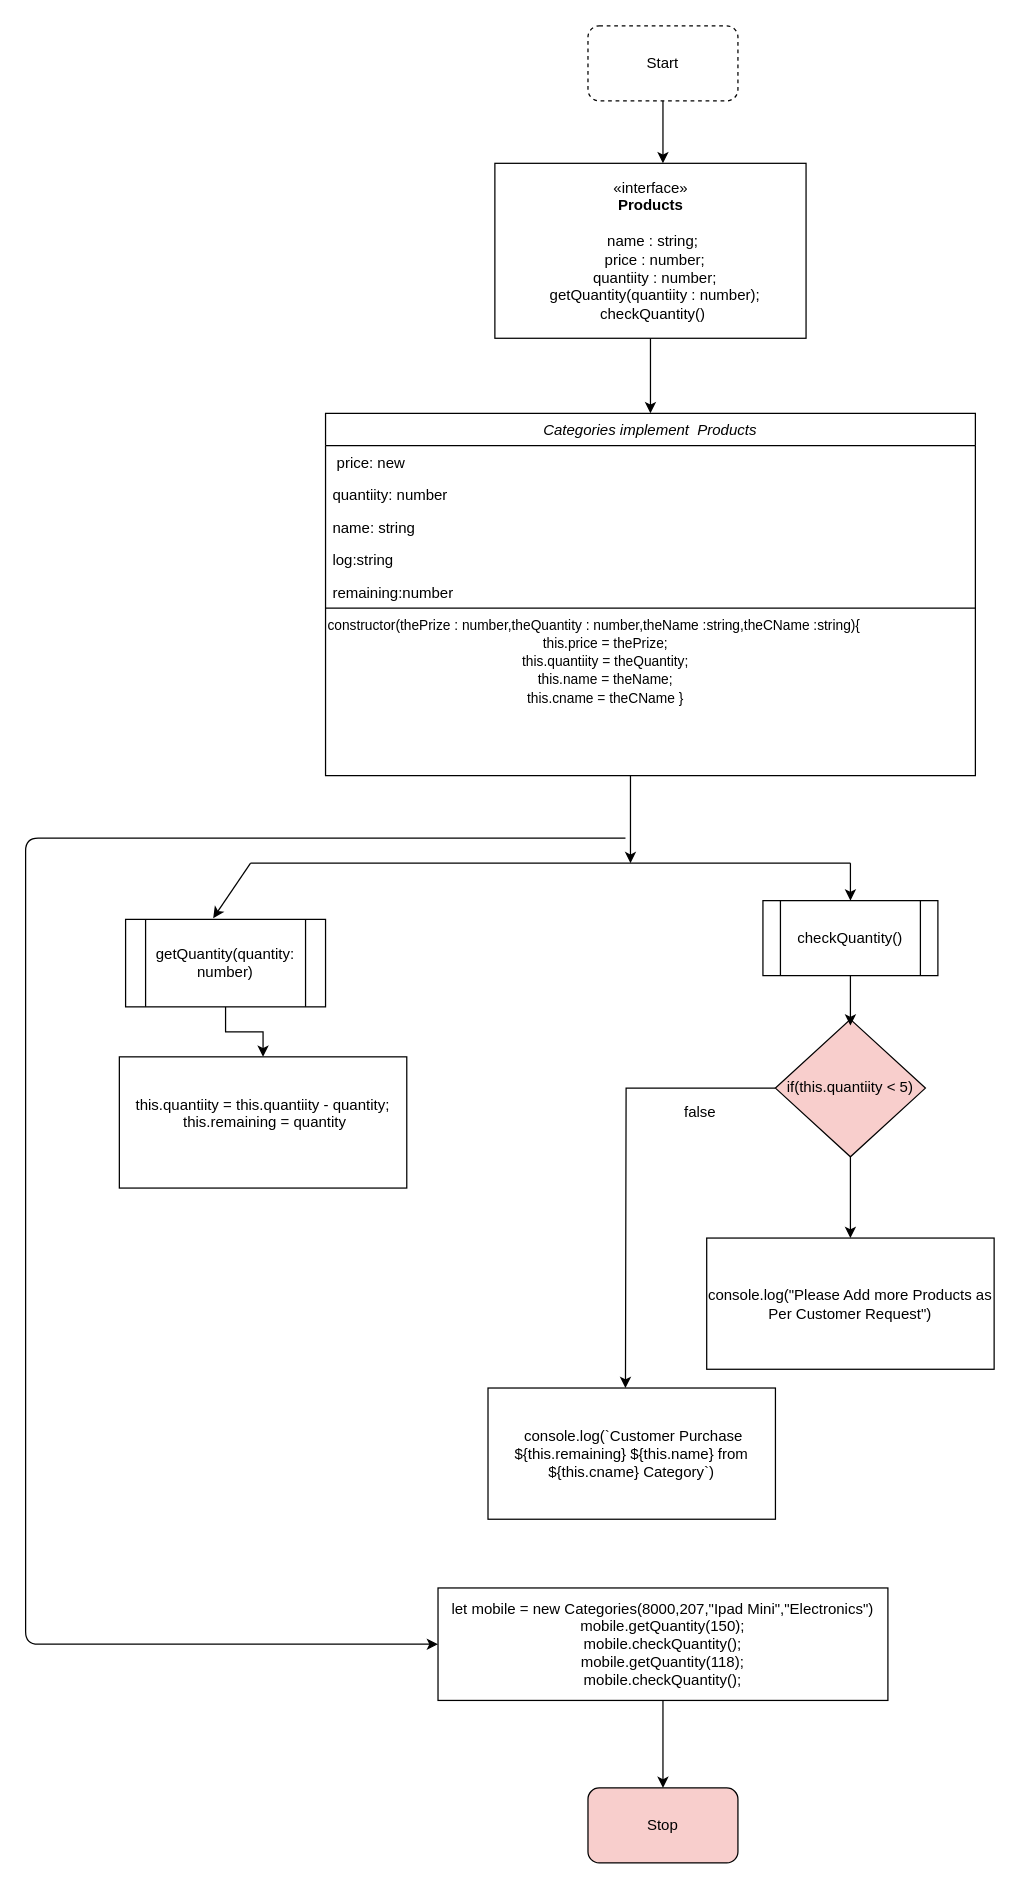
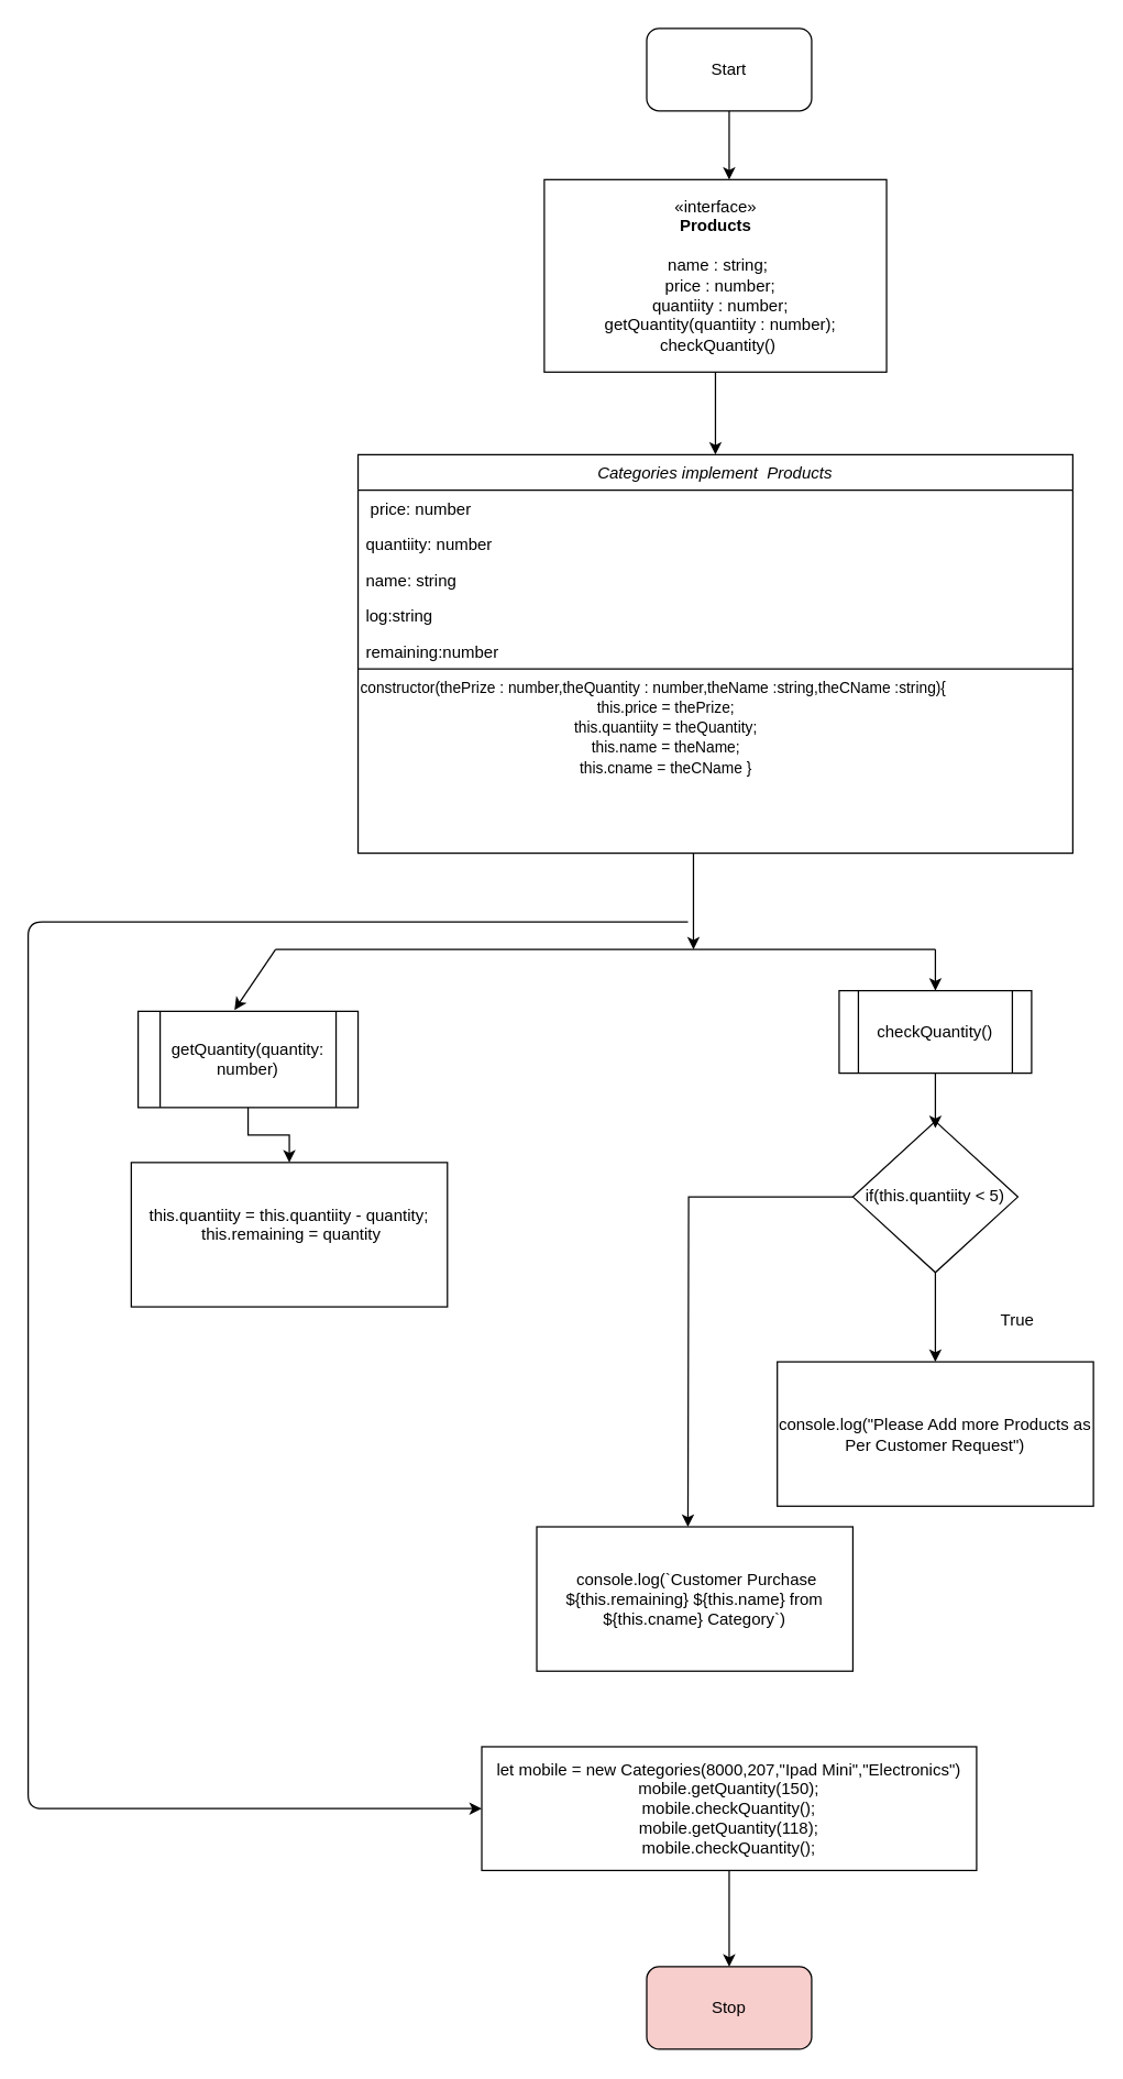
  <mxCell id="0" />
  <mxCell id="1" parent="0" />
  <mxCell id="2" value="Categories implement  Products" style="swimlane;fontStyle=2;align=center;verticalAlign=top;childLayout=stackLayout;horizontal=1;startSize=26;horizontalStack=0;resizeParent=1;resizeLast=0;collapsible=1;marginBottom=0;rounded=0;shadow=0;strokeWidth=1;" parent="1" vertex="1"><mxGeometry x="260" y="330" width="520" height="290" as="geometry"><mxRectangle x="230" y="140" width="160" height="26" as="alternateBounds" /></mxGeometry></mxCell>
- <mxCell id="3" value=" price: new" style="text;align=left;verticalAlign=top;spacingLeft=4;spacingRight=4;overflow=hidden;rotatable=0;points=[[0,0.5],[1,0.5]];portConstraint=eastwest;" parent="2" vertex="1"><mxGeometry y="26" width="520" height="26" as="geometry" /></mxCell>
+ <mxCell id="3" value=" price: number" style="text;align=left;verticalAlign=top;spacingLeft=4;spacingRight=4;overflow=hidden;rotatable=0;points=[[0,0.5],[1,0.5]];portConstraint=eastwest;" parent="2" vertex="1"><mxGeometry y="26" width="520" height="26" as="geometry" /></mxCell>
  <mxCell id="4" value="quantiity: number" style="text;align=left;verticalAlign=top;spacingLeft=4;spacingRight=4;overflow=hidden;rotatable=0;points=[[0,0.5],[1,0.5]];portConstraint=eastwest;rounded=0;shadow=0;html=0;" parent="2" vertex="1"><mxGeometry y="52" width="520" height="26" as="geometry" /></mxCell>
  <mxCell id="5" value="name: string" style="text;align=left;verticalAlign=top;spacingLeft=4;spacingRight=4;overflow=hidden;rotatable=0;points=[[0,0.5],[1,0.5]];portConstraint=eastwest;rounded=0;shadow=0;html=0;" parent="2" vertex="1"><mxGeometry y="78" width="520" height="26" as="geometry" /></mxCell>
  <mxCell id="6" value="log:string" style="text;align=left;verticalAlign=top;spacingLeft=4;spacingRight=4;overflow=hidden;rotatable=0;points=[[0,0.5],[1,0.5]];portConstraint=eastwest;rounded=0;shadow=0;html=0;" vertex="1" parent="2"><mxGeometry y="104" width="520" height="26" as="geometry" /></mxCell>
  <mxCell id="7" value="remaining:number" style="text;align=left;verticalAlign=top;spacingLeft=4;spacingRight=4;overflow=hidden;rotatable=0;points=[[0,0.5],[1,0.5]];portConstraint=eastwest;rounded=0;shadow=0;html=0;" vertex="1" parent="2"><mxGeometry y="130" width="520" height="26" as="geometry" /></mxCell>
  <mxCell id="8" value="" style="endArrow=none;html=1;entryX=1;entryY=0;entryDx=0;entryDy=0;exitX=0;exitY=0;exitDx=0;exitDy=0;" edge="1" parent="2" source="9" target="9"><mxGeometry width="50" height="50" relative="1" as="geometry"><mxPoint x="70" y="200" as="sourcePoint" /><mxPoint x="120" y="150" as="targetPoint" /></mxGeometry></mxCell>
  <mxCell id="9" value="&lt;div style=&quot;text-align: center&quot;&gt;&lt;font face=&quot;helvetica&quot;&gt;&lt;span style=&quot;font-size: 11px ; background-color: rgb(255 , 255 , 255)&quot;&gt;constructor(thePrize : number,theQuantity : number,theName :string,theCName :string){&lt;/span&gt;&lt;/font&gt;&lt;/div&gt;&lt;div style=&quot;text-align: center&quot;&gt;&lt;font face=&quot;helvetica&quot;&gt;&lt;span style=&quot;font-size: 11px ; background-color: rgb(255 , 255 , 255)&quot;&gt;&amp;nbsp; &amp;nbsp; &amp;nbsp; this.price = thePrize;&lt;/span&gt;&lt;/font&gt;&lt;/div&gt;&lt;div style=&quot;text-align: center&quot;&gt;&lt;font face=&quot;helvetica&quot;&gt;&lt;span style=&quot;font-size: 11px ; background-color: rgb(255 , 255 , 255)&quot;&gt;&amp;nbsp; &amp;nbsp; &amp;nbsp; this.quantiity = theQuantity;&lt;/span&gt;&lt;/font&gt;&lt;/div&gt;&lt;div style=&quot;text-align: center&quot;&gt;&lt;font face=&quot;helvetica&quot;&gt;&lt;span style=&quot;font-size: 11px ; background-color: rgb(255 , 255 , 255)&quot;&gt;&amp;nbsp; &amp;nbsp; &amp;nbsp; this.name = theName;&lt;/span&gt;&lt;/font&gt;&lt;/div&gt;&lt;div style=&quot;text-align: center&quot;&gt;&lt;font face=&quot;helvetica&quot;&gt;&lt;span style=&quot;font-size: 11px ; background-color: rgb(255 , 255 , 255)&quot;&gt;&amp;nbsp; &amp;nbsp; &amp;nbsp; this.cname = theCName }&lt;/span&gt;&lt;/font&gt;&lt;/div&gt;" style="text;whiteSpace=wrap;html=1;" vertex="1" parent="2"><mxGeometry y="156" width="520" height="134" as="geometry" /></mxCell>
  <mxCell id="10" value="«interface»&lt;br&gt;&lt;b&gt;Products&lt;/b&gt;&lt;br&gt;&lt;br&gt;&lt;div&gt;&lt;b&gt;&amp;nbsp;&lt;/b&gt;name : string;&lt;/div&gt;&lt;div&gt;&amp;nbsp; price : number;&lt;/div&gt;&lt;div&gt;&amp;nbsp; quantiity : number;&lt;/div&gt;&lt;div&gt;&amp;nbsp; getQuantity(quantiity : number);&lt;/div&gt;&lt;div&gt;&amp;nbsp; checkQuantity()&lt;b&gt;&amp;nbsp;&lt;/b&gt;&lt;/div&gt;" style="html=1;" vertex="1" parent="1"><mxGeometry x="395.5" y="130" width="249" height="140" as="geometry" /></mxCell>
  <mxCell id="11" value="" style="edgeStyle=orthogonalEdgeStyle;rounded=0;orthogonalLoop=1;jettySize=auto;html=1;" edge="1" parent="1" source="12" target="14"><mxGeometry relative="1" as="geometry" /></mxCell>
  <mxCell id="12" value="getQuantity(quantity: number)" style="shape=process;whiteSpace=wrap;html=1;backgroundOutline=1;" vertex="1" parent="1"><mxGeometry x="100" y="735" width="160" height="70" as="geometry" /></mxCell>
  <mxCell id="13" value="checkQuantity()" style="shape=process;whiteSpace=wrap;html=1;backgroundOutline=1;" vertex="1" parent="1"><mxGeometry x="610" y="720" width="140" height="60" as="geometry" /></mxCell>
  <mxCell id="14" value="&lt;div&gt;this.quantiity = this.quantiity - quantity;&lt;/div&gt;&lt;div&gt;&amp;nbsp;this.remaining = quantity&lt;/div&gt;&lt;div&gt;&lt;br&gt;&lt;/div&gt;" style="rounded=0;whiteSpace=wrap;html=1;" vertex="1" parent="1"><mxGeometry x="95" y="845" width="230" height="105" as="geometry" /></mxCell>
  <mxCell id="15" value="" style="edgeStyle=orthogonalEdgeStyle;rounded=0;orthogonalLoop=1;jettySize=auto;html=1;" edge="1" parent="1" source="16"><mxGeometry relative="1" as="geometry"><mxPoint x="500" y="1110" as="targetPoint" /></mxGeometry></mxCell>
- <mxCell id="16" value="if(this.quantiity &amp;lt; 5)" style="rhombus;whiteSpace=wrap;html=1;fillColor=#f8cecc;" vertex="1" parent="1"><mxGeometry x="620" y="815" width="120" height="110" as="geometry" /></mxCell>
+ <mxCell id="16" value="if(this.quantiity &amp;lt; 5)" style="rhombus;whiteSpace=wrap;html=1;" vertex="1" parent="1"><mxGeometry x="620" y="815" width="120" height="110" as="geometry" /></mxCell>
  <mxCell id="17" value="&lt;div&gt;console.log(&quot;Please Add more Products as Per Customer Request&quot;)&lt;br&gt;&lt;/div&gt;" style="rounded=0;whiteSpace=wrap;html=1;" vertex="1" parent="1"><mxGeometry x="565" y="990" width="230" height="105" as="geometry" /></mxCell>
  <mxCell id="18" value="" style="endArrow=classic;html=1;exitX=0.5;exitY=1;exitDx=0;exitDy=0;entryX=0.5;entryY=0;entryDx=0;entryDy=0;" edge="1" parent="1" source="16" target="17"><mxGeometry width="50" height="50" relative="1" as="geometry"><mxPoint x="450" y="1040" as="sourcePoint" /><mxPoint x="710" y="990" as="targetPoint" /></mxGeometry></mxCell>
+ <mxCell id="19" value="True" style="text;html=1;strokeColor=none;fillColor=none;align=center;verticalAlign=middle;whiteSpace=wrap;rounded=0;" vertex="1" parent="1"><mxGeometry x="720" y="950" width="40" height="20" as="geometry" /></mxCell>
  <mxCell id="20" value="" style="endArrow=classic;html=1;exitX=0.5;exitY=1;exitDx=0;exitDy=0;" edge="1" parent="1" source="13"><mxGeometry width="50" height="50" relative="1" as="geometry"><mxPoint x="500" y="860" as="sourcePoint" /><mxPoint x="680" y="820" as="targetPoint" /></mxGeometry></mxCell>
- <mxCell id="21" value="false" style="text;html=1;strokeColor=none;fillColor=none;align=center;verticalAlign=middle;whiteSpace=wrap;rounded=0;" vertex="1" parent="1"><mxGeometry x="540" y="880" width="40" height="20" as="geometry" /></mxCell>
  <mxCell id="22" value="&lt;div&gt;&amp;nbsp;console.log(`Customer Purchase ${this.remaining} ${this.name} from ${this.cname} Category`)&lt;br&gt;&lt;/div&gt;" style="rounded=0;whiteSpace=wrap;html=1;" vertex="1" parent="1"><mxGeometry x="390" y="1110" width="230" height="105" as="geometry" /></mxCell>
  <mxCell id="23" value="" style="endArrow=none;html=1;" edge="1" parent="1"><mxGeometry width="50" height="50" relative="1" as="geometry"><mxPoint x="200" y="690" as="sourcePoint" /><mxPoint x="680" y="690" as="targetPoint" /></mxGeometry></mxCell>
  <mxCell id="24" value="" style="endArrow=classic;html=1;entryX=0.438;entryY=-0.014;entryDx=0;entryDy=0;entryPerimeter=0;" edge="1" parent="1" target="12"><mxGeometry width="50" height="50" relative="1" as="geometry"><mxPoint x="200" y="690" as="sourcePoint" /><mxPoint x="550" y="610" as="targetPoint" /></mxGeometry></mxCell>
  <mxCell id="25" value="" style="endArrow=classic;html=1;entryX=0.5;entryY=0;entryDx=0;entryDy=0;" edge="1" parent="1" target="13"><mxGeometry width="50" height="50" relative="1" as="geometry"><mxPoint x="680" y="690" as="sourcePoint" /><mxPoint x="550" y="810" as="targetPoint" /></mxGeometry></mxCell>
  <mxCell id="26" value="" style="endArrow=classic;html=1;" edge="1" parent="1"><mxGeometry width="50" height="50" relative="1" as="geometry"><mxPoint x="504" y="620" as="sourcePoint" /><mxPoint x="504" y="690" as="targetPoint" /></mxGeometry></mxCell>
  <mxCell id="27" value="" style="edgeStyle=orthogonalEdgeStyle;rounded=0;orthogonalLoop=1;jettySize=auto;html=1;" edge="1" parent="1" source="28" target="32"><mxGeometry relative="1" as="geometry" /></mxCell>
  <mxCell id="28" value="let mobile = new Categories(8000,207,&quot;Ipad Mini&quot;,&quot;Electronics&quot;)&lt;br&gt;mobile.getQuantity(150);&lt;br&gt;mobile.checkQuantity();&lt;br&gt;mobile.getQuantity(118);&lt;br&gt;mobile.checkQuantity();" style="rounded=0;whiteSpace=wrap;html=1;" vertex="1" parent="1"><mxGeometry x="350" y="1270" width="360" height="90" as="geometry" /></mxCell>
  <mxCell id="29" value="" style="endArrow=classic;html=1;exitX=0.5;exitY=1;exitDx=0;exitDy=0;entryX=0.5;entryY=0;entryDx=0;entryDy=0;" edge="1" parent="1" source="10" target="2"><mxGeometry width="50" height="50" relative="1" as="geometry"><mxPoint x="500" y="470" as="sourcePoint" /><mxPoint x="550" y="420" as="targetPoint" /></mxGeometry></mxCell>
  <mxCell id="30" value="" style="edgeStyle=orthogonalEdgeStyle;rounded=0;orthogonalLoop=1;jettySize=auto;html=1;" edge="1" parent="1" source="31" target="10"><mxGeometry relative="1" as="geometry"><Array as="points"><mxPoint x="530" y="170" /><mxPoint x="530" y="170" /></Array></mxGeometry></mxCell>
- <mxCell id="31" value="Start" style="rounded=1;whiteSpace=wrap;html=1;dashed=1;" vertex="1" parent="1"><mxGeometry x="470" y="20" width="120" height="60" as="geometry" /></mxCell>
+ <mxCell id="31" value="Start" style="rounded=1;whiteSpace=wrap;html=1;" vertex="1" parent="1"><mxGeometry x="470" y="20" width="120" height="60" as="geometry" /></mxCell>
  <mxCell id="32" value="Stop" style="rounded=1;whiteSpace=wrap;html=1;fillColor=#f8cecc;" vertex="1" parent="1"><mxGeometry x="470" y="1430" width="120" height="60" as="geometry" /></mxCell>
  <mxCell id="33" value="" style="endArrow=classic;html=1;entryX=0;entryY=0.5;entryDx=0;entryDy=0;" edge="1" parent="1" target="28"><mxGeometry width="50" height="50" relative="1" as="geometry"><mxPoint x="500" y="670" as="sourcePoint" /><mxPoint y="1315" as="targetPoint" x="20" /><Array as="points"><mxPoint y="670" x="20" /><mxPoint y="925" x="20" /><mxPoint y="1315" x="20" /></Array></mxGeometry></mxCell>
